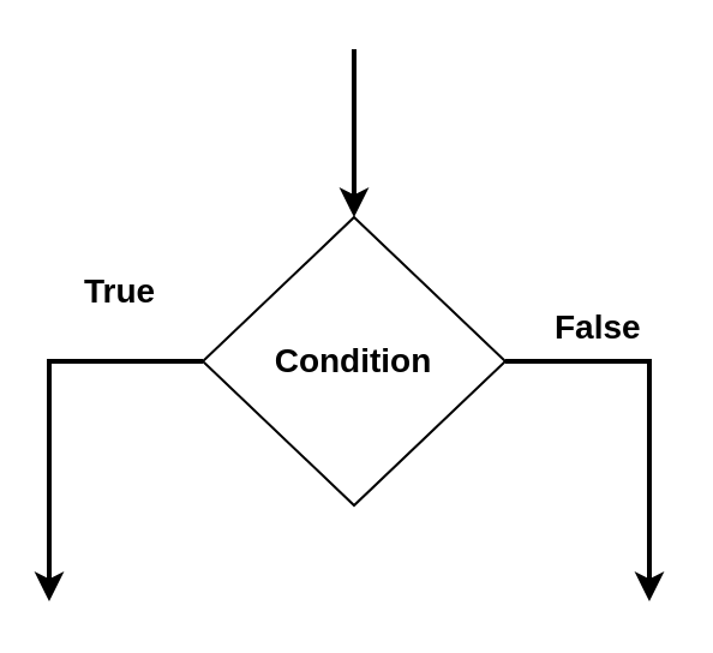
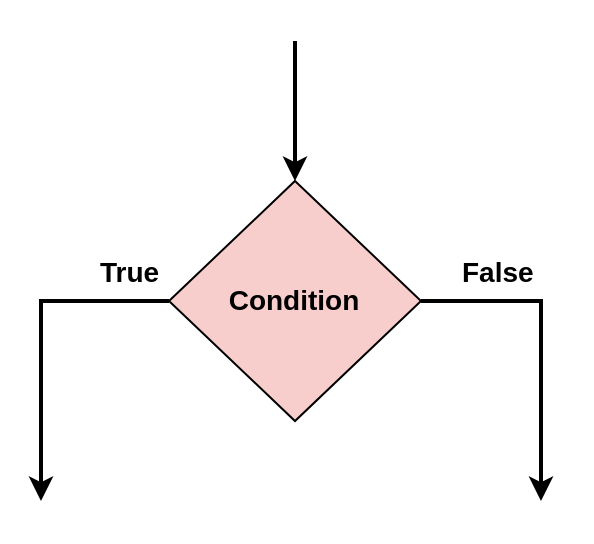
  <mxCell id="0" />
  <mxCell id="1" parent="0" />
- <mxCell id="2" value="&lt;b&gt;&lt;font style=&quot;font-size: 14px;&quot;&gt;Condition&lt;/font&gt;&lt;/b&gt;" style="rhombus;whiteSpace=wrap;html=1;" vertex="1" parent="1"><mxGeometry x="84" y="90" width="126" height="120" as="geometry" /></mxCell>
+ <mxCell id="2" value="&lt;b&gt;&lt;font style=&quot;font-size: 14px;&quot;&gt;Condition&lt;/font&gt;&lt;/b&gt;" style="rhombus;whiteSpace=wrap;html=1;fillColor=#f8cecc;" vertex="1" parent="1"><mxGeometry x="84" y="90" width="126" height="120" as="geometry" /></mxCell>
  <mxCell id="3" value="" style="endArrow=classic;html=1;rounded=0;fontSize=14;entryX=0.5;entryY=0;entryDx=0;entryDy=0;strokeWidth=2;" edge="1" parent="1" target="2"><mxGeometry width="50" height="50" relative="1" as="geometry"><mxPoint x="147" y="20" as="sourcePoint" /><mxPoint x="150" y="300" as="targetPoint" /></mxGeometry></mxCell>
  <mxCell id="4" value="" style="endArrow=classic;html=1;rounded=0;strokeWidth=2;fontSize=14;exitX=1;exitY=0.5;exitDx=0;exitDy=0;" edge="1" parent="1" source="2"><mxGeometry width="50" height="50" relative="1" as="geometry"><mxPoint x="100" y="350" as="sourcePoint" /><mxPoint x="270" y="250" as="targetPoint" /><Array as="points"><mxPoint x="270" y="150" /></Array></mxGeometry></mxCell>
  <mxCell id="5" value="" style="endArrow=classic;html=1;rounded=0;strokeWidth=2;fontSize=14;exitX=0;exitY=0.5;exitDx=0;exitDy=0;" edge="1" parent="1" source="2"><mxGeometry width="50" height="50" relative="1" as="geometry"><mxPoint x="100" y="350" as="sourcePoint" /><mxPoint x="20" y="250" as="targetPoint" /><Array as="points"><mxPoint x="20" y="150" /></Array></mxGeometry></mxCell>
- <mxCell id="6" value="True" style="text;strokeColor=none;fillColor=none;align=left;verticalAlign=middle;spacingLeft=4;spacingRight=4;overflow=hidden;points=[[0,0.5],[1,0.5]];portConstraint=eastwest;rotatable=0;fontSize=14;fontStyle=1" vertex="1" parent="1"><mxGeometry x="29" y="105" width="40" height="30" as="geometry" /></mxCell>
+ <mxCell id="6" value="True" style="text;strokeColor=none;fillColor=none;align=left;verticalAlign=middle;spacingLeft=4;spacingRight=4;overflow=hidden;points=[[0,0.5],[1,0.5]];portConstraint=eastwest;rotatable=0;fontSize=14;fontStyle=1" vertex="1" parent="1"><mxGeometry x="44" y="120" width="40" height="30" as="geometry" /></mxCell>
  <mxCell id="7" value="False" style="text;strokeColor=none;fillColor=none;align=left;verticalAlign=middle;spacingLeft=4;spacingRight=4;overflow=hidden;points=[[0,0.5],[1,0.5]];portConstraint=eastwest;rotatable=0;fontSize=14;fontStyle=1" vertex="1" parent="1"><mxGeometry x="225" y="120" width="50" height="30" as="geometry" /></mxCell>
